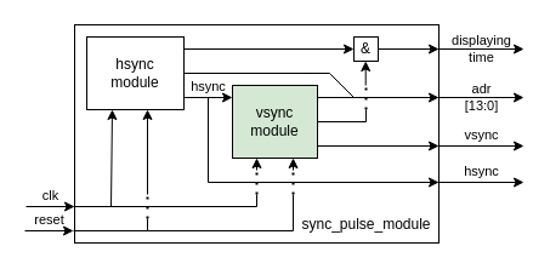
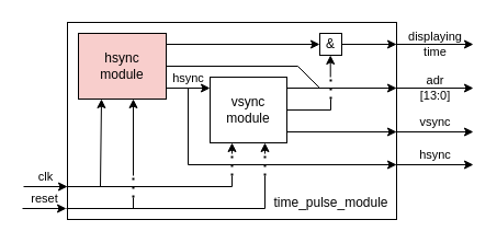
  <mxCell id="0" />
  <mxCell id="1" parent="0" />
- <mxCell id="2" value="&lt;div&gt;hsync&lt;/div&gt;&lt;div&gt;module&lt;br&gt;&lt;/div&gt;" style="rounded=0;whiteSpace=wrap;html=1;" vertex="1" parent="1"><mxGeometry x="71" y="30" width="80" height="60" as="geometry" /></mxCell>
- <mxCell id="3" value="&lt;div&gt;vsync&lt;/div&gt;&lt;div&gt;module&lt;/div&gt;" style="rounded=0;whiteSpace=wrap;html=1;fillColor=#d5e8d4;" vertex="1" parent="1"><mxGeometry x="191" y="70" width="70" height="60" as="geometry" /></mxCell>
+ <mxCell id="2" value="&lt;div&gt;hsync&lt;/div&gt;&lt;div&gt;module&lt;br&gt;&lt;/div&gt;" style="rounded=0;whiteSpace=wrap;html=1;fillColor=#f8cecc;" vertex="1" parent="1"><mxGeometry x="71" y="30" width="80" height="60" as="geometry" /></mxCell>
+ <mxCell id="3" value="&lt;div&gt;vsync&lt;/div&gt;&lt;div&gt;module&lt;/div&gt;" style="rounded=0;whiteSpace=wrap;html=1;" vertex="1" parent="1"><mxGeometry x="191" y="70" width="70" height="60" as="geometry" /></mxCell>
  <mxCell id="4" value="hsync" style="endArrow=classic;html=1;rounded=0;labelBackgroundColor=none;labelPosition=center;verticalLabelPosition=top;align=center;verticalAlign=bottom;" edge="1" parent="1"><mxGeometry width="50" height="50" relative="1" as="geometry"><mxPoint x="151" y="80" as="sourcePoint" /><mxPoint x="191" y="80" as="targetPoint" /></mxGeometry></mxCell>
  <mxCell id="5" value="" style="endArrow=none;html=1;rounded=0;" edge="1" parent="1"><mxGeometry width="50" height="50" relative="1" as="geometry"><mxPoint x="171" y="150" as="sourcePoint" /><mxPoint x="171" y="80" as="targetPoint" /></mxGeometry></mxCell>
  <mxCell id="6" value="" style="endArrow=classic;html=1;rounded=0;" edge="1" parent="1"><mxGeometry width="50" height="50" relative="1" as="geometry"><mxPoint x="171" y="150" as="sourcePoint" /><mxPoint x="361" y="150" as="targetPoint" /></mxGeometry></mxCell>
  <mxCell id="7" value="" style="endArrow=classic;html=1;rounded=0;entryX=0;entryY=0.5;entryDx=0;entryDy=0;" edge="1" parent="1" target="19"><mxGeometry width="50" height="50" relative="1" as="geometry"><mxPoint x="151" y="40" as="sourcePoint" /><mxPoint x="281" y="40" as="targetPoint" /></mxGeometry></mxCell>
  <mxCell id="8" value="hsync" style="endArrow=classic;html=1;rounded=0;labelBackgroundColor=none;labelPosition=center;verticalLabelPosition=top;align=center;verticalAlign=bottom;" edge="1" parent="1"><mxGeometry width="50" height="50" relative="1" as="geometry"><mxPoint x="360" y="150" as="sourcePoint" /><mxPoint x="431" y="150" as="targetPoint" /></mxGeometry></mxCell>
  <mxCell id="9" value="" style="endArrow=classic;html=1;rounded=0;" edge="1" parent="1"><mxGeometry width="50" height="50" relative="1" as="geometry"><mxPoint x="261" y="120" as="sourcePoint" /><mxPoint x="361" y="120" as="targetPoint" /></mxGeometry></mxCell>
  <mxCell id="10" value="vsync" style="endArrow=classic;html=1;rounded=0;labelBackgroundColor=none;labelPosition=center;verticalLabelPosition=top;align=center;verticalAlign=bottom;" edge="1" parent="1"><mxGeometry width="50" height="50" relative="1" as="geometry"><mxPoint x="360" y="120" as="sourcePoint" /><mxPoint x="431" y="120" as="targetPoint" /></mxGeometry></mxCell>
  <mxCell id="11" value="" style="endArrow=none;html=1;rounded=0;" edge="1" parent="1"><mxGeometry width="50" height="50" relative="1" as="geometry"><mxPoint x="151" y="60" as="sourcePoint" /><mxPoint x="271" y="60" as="targetPoint" /></mxGeometry></mxCell>
  <mxCell id="12" value="" style="endArrow=classic;html=1;rounded=0;" edge="1" parent="1"><mxGeometry width="50" height="50" relative="1" as="geometry"><mxPoint x="261" y="80" as="sourcePoint" /><mxPoint x="361" y="80" as="targetPoint" /></mxGeometry></mxCell>
  <mxCell id="13" value="" style="endArrow=none;html=1;rounded=0;" edge="1" parent="1"><mxGeometry width="50" height="50" relative="1" as="geometry"><mxPoint x="271" y="60" as="sourcePoint" /><mxPoint x="291" y="80" as="targetPoint" /></mxGeometry></mxCell>
  <mxCell id="14" value="&lt;div&gt;adr&lt;/div&gt;&lt;div&gt;[13:0]&lt;br&gt;&lt;/div&gt;" style="endArrow=classic;html=1;rounded=0;labelBackgroundColor=none;labelPosition=center;verticalLabelPosition=middle;align=center;verticalAlign=middle;" edge="1" parent="1"><mxGeometry width="50" height="50" relative="1" as="geometry"><mxPoint x="360" y="80" as="sourcePoint" /><mxPoint x="431" y="80" as="targetPoint" /></mxGeometry></mxCell>
  <mxCell id="15" value="&lt;div&gt;displaying&lt;/div&gt;&lt;div&gt;time&lt;br&gt;&lt;/div&gt;" style="endArrow=classic;html=1;rounded=0;labelBackgroundColor=none;labelPosition=center;verticalLabelPosition=middle;align=center;verticalAlign=middle;" edge="1" parent="1"><mxGeometry width="50" height="50" relative="1" as="geometry"><mxPoint x="360" y="40" as="sourcePoint" /><mxPoint x="431" y="40" as="targetPoint" /></mxGeometry></mxCell>
  <mxCell id="16" value="" style="endArrow=none;html=1;rounded=0;" edge="1" parent="1"><mxGeometry width="50" height="50" relative="1" as="geometry"><mxPoint x="261" y="100" as="sourcePoint" /><mxPoint x="301" y="100" as="targetPoint" /></mxGeometry></mxCell>
  <mxCell id="17" value="" style="endArrow=none;html=1;rounded=0;" edge="1" parent="1"><mxGeometry width="50" height="50" relative="1" as="geometry"><mxPoint x="301" y="100" as="sourcePoint" /><mxPoint x="301" y="90" as="targetPoint" /></mxGeometry></mxCell>
  <mxCell id="18" value="" style="endArrow=none;dashed=1;html=1;dashPattern=1 3;strokeWidth=2;rounded=0;" edge="1" parent="1"><mxGeometry width="50" height="50" relative="1" as="geometry"><mxPoint x="301" y="90" as="sourcePoint" /><mxPoint x="301" y="70" as="targetPoint" /></mxGeometry></mxCell>
  <mxCell id="19" value="&amp;amp;" style="whiteSpace=wrap;html=1;aspect=fixed;" vertex="1" parent="1"><mxGeometry x="291" y="30" width="20" height="20" as="geometry" /></mxCell>
  <mxCell id="20" value="" style="endArrow=classic;html=1;rounded=0;" edge="1" parent="1"><mxGeometry width="50" height="50" relative="1" as="geometry"><mxPoint x="300.71" y="70" as="sourcePoint" /><mxPoint x="300.71" y="50" as="targetPoint" /></mxGeometry></mxCell>
  <mxCell id="21" value="" style="endArrow=classic;html=1;rounded=0;" edge="1" parent="1"><mxGeometry width="50" height="50" relative="1" as="geometry"><mxPoint x="311" y="40" as="sourcePoint" /><mxPoint x="361" y="40" as="targetPoint" /></mxGeometry></mxCell>
  <mxCell id="22" value="clk" style="endArrow=classic;html=1;rounded=0;labelPosition=center;verticalLabelPosition=top;align=center;verticalAlign=bottom;labelBackgroundColor=none;" edge="1" parent="1"><mxGeometry width="50" height="50" relative="1" as="geometry"><mxPoint x="21" y="170" as="sourcePoint" /><mxPoint x="61" y="170" as="targetPoint" /></mxGeometry></mxCell>
  <mxCell id="23" value="reset" style="endArrow=classic;html=1;rounded=0;labelPosition=center;verticalLabelPosition=top;align=center;verticalAlign=bottom;labelBackgroundColor=none;" edge="1" parent="1"><mxGeometry width="50" height="50" relative="1" as="geometry"><mxPoint x="20" y="190" as="sourcePoint" /><mxPoint x="60" y="190" as="targetPoint" /></mxGeometry></mxCell>
  <mxCell id="24" value="" style="endArrow=none;html=1;rounded=0;" edge="1" parent="1"><mxGeometry width="50" height="50" relative="1" as="geometry"><mxPoint x="60" y="170" as="sourcePoint" /><mxPoint x="211" y="170" as="targetPoint" /></mxGeometry></mxCell>
  <mxCell id="25" value="" style="endArrow=none;html=1;rounded=0;" edge="1" parent="1"><mxGeometry width="50" height="50" relative="1" as="geometry"><mxPoint x="60" y="190" as="sourcePoint" /><mxPoint x="241" y="190" as="targetPoint" /></mxGeometry></mxCell>
  <mxCell id="26" value="" style="endArrow=classic;html=1;rounded=0;" edge="1" parent="1"><mxGeometry width="50" height="50" relative="1" as="geometry"><mxPoint x="211" y="140" as="sourcePoint" /><mxPoint x="211" y="130" as="targetPoint" /></mxGeometry></mxCell>
  <mxCell id="27" value="" style="endArrow=classic;html=1;rounded=0;" edge="1" parent="1"><mxGeometry width="50" height="50" relative="1" as="geometry"><mxPoint x="241" y="140" as="sourcePoint" /><mxPoint x="241" y="130" as="targetPoint" /></mxGeometry></mxCell>
  <mxCell id="28" value="" style="endArrow=classic;html=1;rounded=0;" edge="1" parent="1"><mxGeometry width="50" height="50" relative="1" as="geometry"><mxPoint x="121" y="160" as="sourcePoint" /><mxPoint x="121" y="90" as="targetPoint" /></mxGeometry></mxCell>
  <mxCell id="29" value="" style="endArrow=none;dashed=1;html=1;dashPattern=1 3;strokeWidth=2;rounded=0;" edge="1" parent="1"><mxGeometry width="50" height="50" relative="1" as="geometry"><mxPoint x="121" y="180" as="sourcePoint" /><mxPoint x="121" y="160" as="targetPoint" /></mxGeometry></mxCell>
  <mxCell id="30" value="" style="endArrow=none;html=1;rounded=0;" edge="1" parent="1"><mxGeometry width="50" height="50" relative="1" as="geometry"><mxPoint x="121" y="190" as="sourcePoint" /><mxPoint x="121" y="180" as="targetPoint" /></mxGeometry></mxCell>
- <mxCell id="31" value="sync_pulse_module" style="text;html=1;strokeColor=none;fillColor=none;align=center;verticalAlign=middle;whiteSpace=wrap;rounded=0;" vertex="1" parent="1"><mxGeometry x="250.5" y="180" width="101" height="10" as="geometry" /></mxCell>
+ <mxCell id="31" value="time_pulse_module" style="text;html=1;strokeColor=none;fillColor=none;align=center;verticalAlign=middle;whiteSpace=wrap;rounded=0;" vertex="1" parent="1"><mxGeometry x="250.5" y="180" width="101" height="10" as="geometry" /></mxCell>
  <mxCell id="32" value="" style="endArrow=classic;html=1;rounded=0;" edge="1" parent="1"><mxGeometry width="50" height="50" relative="1" as="geometry"><mxPoint x="91" y="170" as="sourcePoint" /><mxPoint x="92" y="90" as="targetPoint" /></mxGeometry></mxCell>
  <mxCell id="33" value="" style="endArrow=none;html=1;rounded=0;" edge="1" parent="1"><mxGeometry width="50" height="50" relative="1" as="geometry"><mxPoint x="211" y="170" as="sourcePoint" /><mxPoint x="211" y="160" as="targetPoint" /></mxGeometry></mxCell>
  <mxCell id="34" value="" style="endArrow=none;html=1;rounded=0;" edge="1" parent="1"><mxGeometry width="50" height="50" relative="1" as="geometry"><mxPoint x="241" y="190" as="sourcePoint" /><mxPoint x="241" y="160" as="targetPoint" /></mxGeometry></mxCell>
  <mxCell id="35" value="" style="endArrow=none;dashed=1;html=1;dashPattern=1 3;strokeWidth=2;rounded=0;" edge="1" parent="1"><mxGeometry width="50" height="50" relative="1" as="geometry"><mxPoint x="211" y="160" as="sourcePoint" /><mxPoint x="211" y="140" as="targetPoint" /></mxGeometry></mxCell>
  <mxCell id="36" value="" style="endArrow=none;dashed=1;html=1;dashPattern=1 3;strokeWidth=2;rounded=0;" edge="1" parent="1"><mxGeometry width="50" height="50" relative="1" as="geometry"><mxPoint x="241" y="160" as="sourcePoint" /><mxPoint x="241" y="140" as="targetPoint" /></mxGeometry></mxCell>
  <mxCell id="37" value="" style="rounded=0;whiteSpace=wrap;html=1;fillColor=none;" vertex="1" parent="1"><mxGeometry x="61" y="20" width="300" height="180" as="geometry" /></mxCell>
